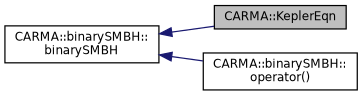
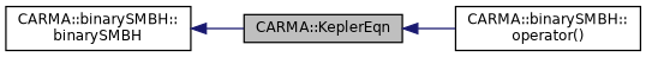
  digraph {
    rankdir=LR
    node [color=black fillcolor=white fontname=Helvetica fontsize=10 shape=record style=filled]
    edge [color=midnightblue dir=back fontname=Helvetica fontsize=10 labelfontname=Helvetica labelfontsize=10 style=solid]
    n1 [fillcolor=grey75 fontcolor=black height=0.2 label="CARMA::KeplerEqn" width=0.4]
    n2 [height=0.2 label="CARMA::binarySMBH::\loperator()" width=0.4]
    n3 [height=0.2 label="CARMA::binarySMBH::\lbinarySMBH" width=0.4]
-   n3 -> n2
+   n1 -> n2
    n3 -> n1
  }
